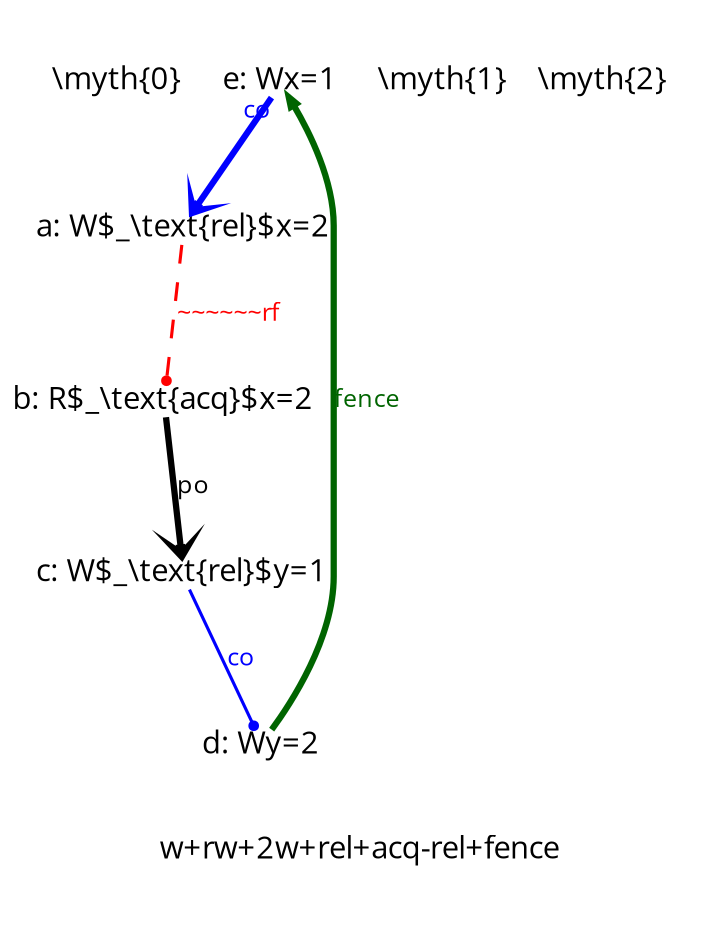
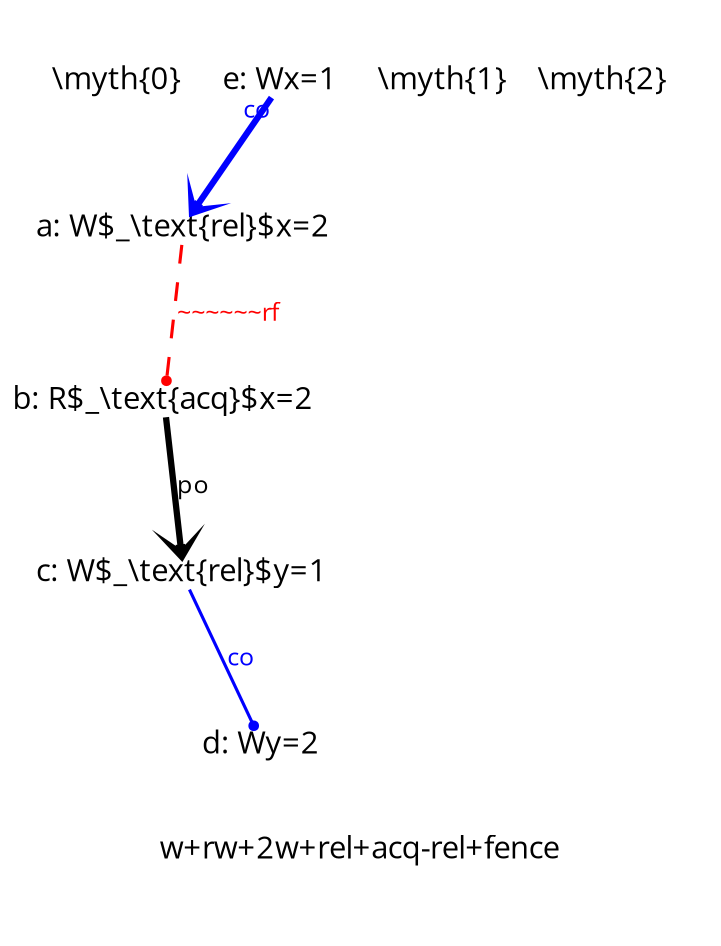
  digraph {
    fontsize=10
    label="w+rw+2w+rel+acq-rel+fence"
    splines=spline
    fontname="Open Sans"
    node [fixedsize=true fontsize=10 shape=none fontname="Open Sans"]
    edge [arrowsize=0.300000 color=blue fontcolor=blue fontsize=8 style=bold arrowhead=dot fontname="Open Sans"]
    n1 [height=0.091875 label="\\myth{0}" width=0.455000]
    n2 [height=0.138889 label="a: W$_\\text{rel}$x=2" width=0.486111]
    n3 [height=0.138889 label="b: R$_\\text{acq}$x=2" width=0.486111]
    n4 [height=0.091875 label="\\myth{1}" width=0.455000]
    n5 [height=0.138889 label="c: W$_\\text{rel}$y=1" width=0.486111]
    n6 [height=0.138889 label="d: Wy=2" width=0.486111]
    n7 [height=0.091875 label="\\myth{2}" width=0.455000]
    n8 [height=0.138889 label="e: Wx=1" width=0.486111]
    n2 -> n3 [color=red fontcolor=red label="~~~~~~rf" style=dashed]
    n3 -> n5 [color=black fontcolor=black label=po arrowhead=vee]
    n5 -> n6 [label=co style=solid]
    n8 -> n2 [taillabel=co arrowhead=vee]
-   n8 -> n6 [color=darkgreen dir=back fontcolor=darkgreen label=fence arrowhead=""]
  }
